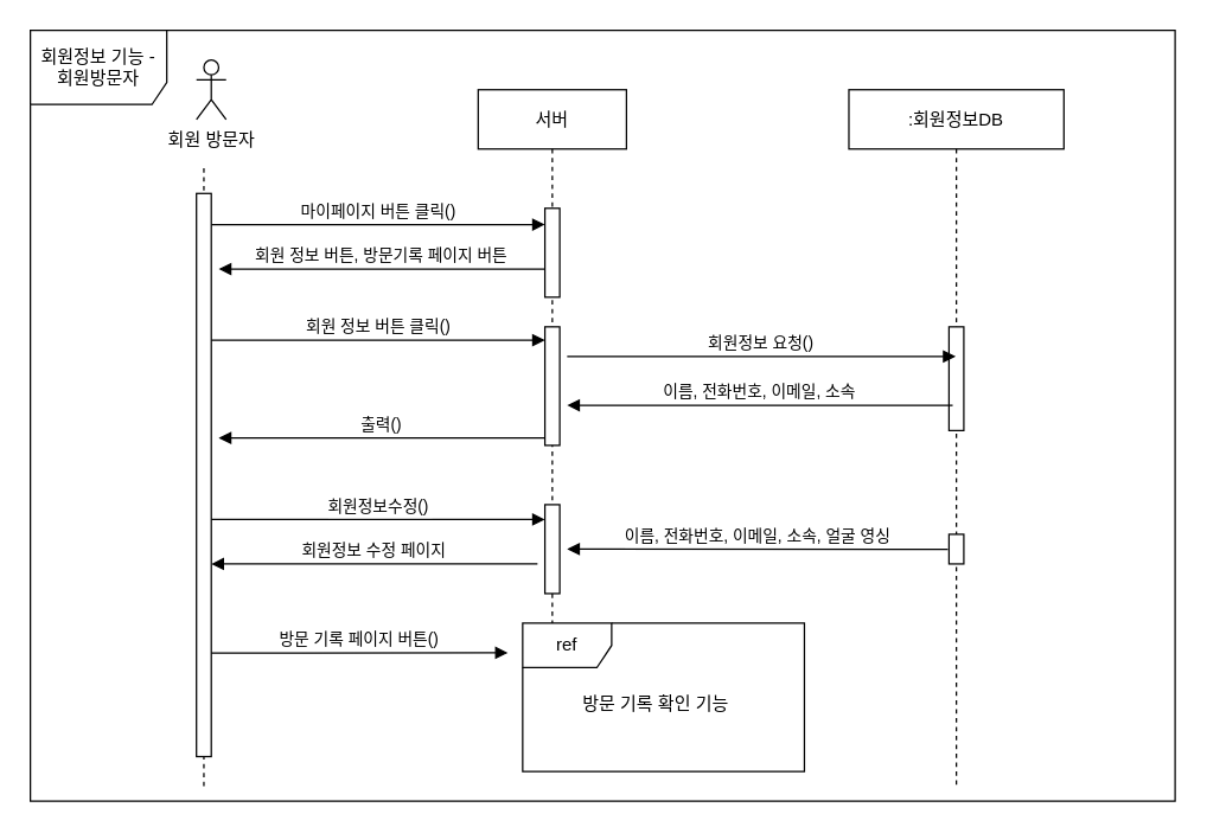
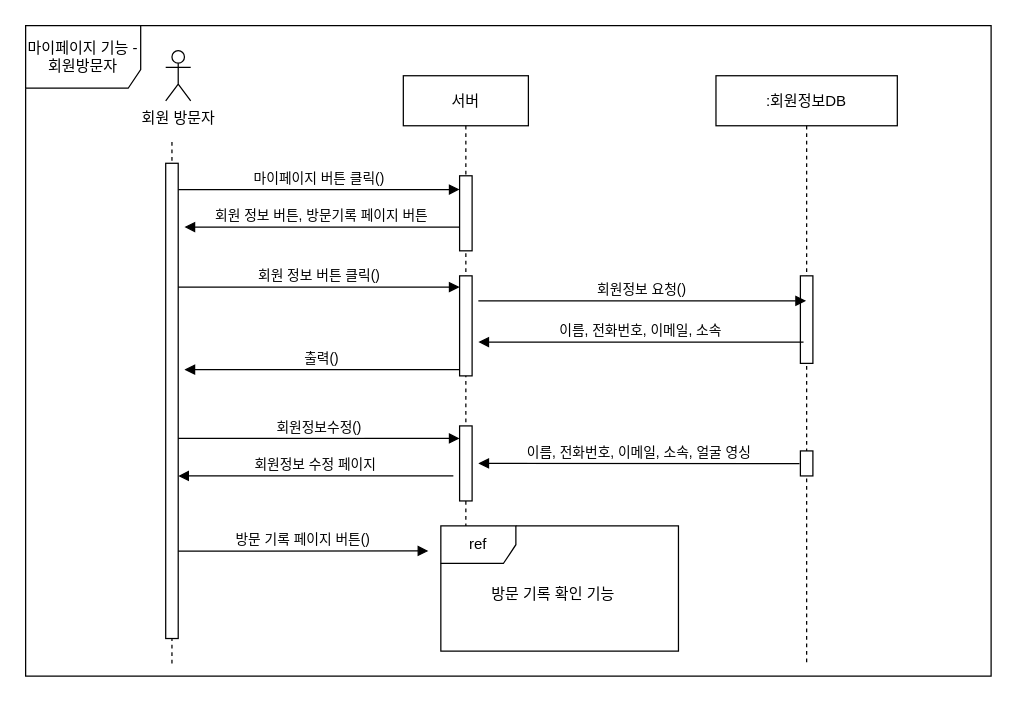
  <mxCell id="0" />
  <mxCell id="1" parent="0" />
  <mxCell id="2" value="서버" style="shape=umlLifeline;perimeter=lifelinePerimeter;container=1;collapsible=0;recursiveResize=0;rounded=0;shadow=0;strokeWidth=1;" parent="1" vertex="1"><mxGeometry x="322" y="60" width="100" height="360" as="geometry" /></mxCell>
  <mxCell id="3" value="" style="points=[];perimeter=orthogonalPerimeter;rounded=0;shadow=0;strokeWidth=1;" parent="2" vertex="1"><mxGeometry x="45" y="80" width="10" height="60" as="geometry" /></mxCell>
  <mxCell id="4" value="출력()" style="verticalAlign=bottom;endArrow=block;entryX=1;entryY=0;shadow=0;strokeWidth=1;" edge="1" parent="2"><mxGeometry relative="1" as="geometry"><mxPoint x="45" y="235" as="sourcePoint" /><mxPoint x="-175" y="235" as="targetPoint" /></mxGeometry></mxCell>
  <mxCell id="5" value="" style="points=[];perimeter=orthogonalPerimeter;rounded=0;shadow=0;strokeWidth=1;" vertex="1" parent="2"><mxGeometry x="45" y="160" width="10" height="80" as="geometry" /></mxCell>
  <mxCell id="6" value="마이페이지 버튼 클릭()" style="verticalAlign=bottom;endArrow=block;entryX=0;entryY=0;shadow=0;strokeWidth=1;" parent="1" edge="1"><mxGeometry relative="1" as="geometry"><mxPoint x="142" y="151" as="sourcePoint" /><mxPoint x="367" y="151" as="targetPoint" /></mxGeometry></mxCell>
  <mxCell id="7" value="회원 정보 버튼, 방문기록 페이지 버튼" style="verticalAlign=bottom;endArrow=block;entryX=1;entryY=0;shadow=0;strokeWidth=1;" parent="1" edge="1"><mxGeometry relative="1" as="geometry"><mxPoint x="367" y="181" as="sourcePoint" /><mxPoint x="147" y="181" as="targetPoint" /></mxGeometry></mxCell>
  <mxCell id="8" value="" style="endArrow=none;dashed=1;html=1;rounded=0;" edge="1" parent="1"><mxGeometry width="50" height="50" relative="1" as="geometry"><mxPoint x="137" y="530" as="sourcePoint" /><mxPoint x="137" y="110" as="targetPoint" /></mxGeometry></mxCell>
  <mxCell id="9" value="회원 방문자" style="shape=umlActor;verticalLabelPosition=bottom;verticalAlign=top;html=1;outlineConnect=0;" vertex="1" parent="1"><mxGeometry x="132" y="40" width="20" height="40" as="geometry" /></mxCell>
  <mxCell id="10" value="" style="points=[];perimeter=orthogonalPerimeter;rounded=0;shadow=0;strokeWidth=1;" parent="1" vertex="1"><mxGeometry x="132" y="130" width="10" height="380" as="geometry" /></mxCell>
  <mxCell id="11" value="회원 정보 버튼 클릭()" style="verticalAlign=bottom;endArrow=block;entryX=0;entryY=0;shadow=0;strokeWidth=1;" edge="1" parent="1"><mxGeometry relative="1" as="geometry"><mxPoint x="142" y="229" as="sourcePoint" /><mxPoint x="367" y="229" as="targetPoint" /></mxGeometry></mxCell>
  <mxCell id="12" value=":회원정보DB" style="shape=umlLifeline;perimeter=lifelinePerimeter;container=1;collapsible=0;recursiveResize=0;rounded=0;shadow=0;strokeWidth=1;" vertex="1" parent="1"><mxGeometry x="572" y="60" width="145" height="470" as="geometry" /></mxCell>
  <mxCell id="13" value="" style="points=[];perimeter=orthogonalPerimeter;rounded=0;shadow=0;strokeWidth=1;" vertex="1" parent="12"><mxGeometry x="67.5" y="160" width="10" height="70" as="geometry" /></mxCell>
  <mxCell id="14" value="이름, 전화번호, 이메일, 소속" style="verticalAlign=bottom;endArrow=block;shadow=0;strokeWidth=1;exitX=0.25;exitY=0.757;exitDx=0;exitDy=0;exitPerimeter=0;" edge="1" parent="12" source="13"><mxGeometry relative="1" as="geometry"><mxPoint x="45" y="213" as="sourcePoint" /><mxPoint x="-190" y="213" as="targetPoint" /></mxGeometry></mxCell>
  <mxCell id="15" value="" style="points=[];perimeter=orthogonalPerimeter;rounded=0;shadow=0;strokeWidth=1;" vertex="1" parent="12"><mxGeometry x="67.5" y="300" width="10" height="20" as="geometry" /></mxCell>
  <mxCell id="16" value="회원정보 요청()" style="verticalAlign=bottom;endArrow=block;shadow=0;strokeWidth=1;" edge="1" parent="1" target="12"><mxGeometry relative="1" as="geometry"><mxPoint x="382" y="240" as="sourcePoint" /><mxPoint x="527" y="241" as="targetPoint" /></mxGeometry></mxCell>
  <mxCell id="17" value="방문 기록 페이지 버튼()" style="verticalAlign=bottom;endArrow=block;shadow=0;strokeWidth=1;exitX=1;exitY=0.816;exitDx=0;exitDy=0;exitPerimeter=0;" edge="1" parent="1" source="10"><mxGeometry relative="1" as="geometry"><mxPoint x="152" y="440" as="sourcePoint" /><mxPoint x="342" y="440" as="targetPoint" /></mxGeometry></mxCell>
  <mxCell id="18" value="회원정보수정()" style="verticalAlign=bottom;endArrow=block;entryX=0;entryY=0;shadow=0;strokeWidth=1;" edge="1" parent="1"><mxGeometry relative="1" as="geometry"><mxPoint x="142" y="350" as="sourcePoint" /><mxPoint x="367" y="350" as="targetPoint" /></mxGeometry></mxCell>
  <mxCell id="19" value="" style="points=[];perimeter=orthogonalPerimeter;rounded=0;shadow=0;strokeWidth=1;" vertex="1" parent="1"><mxGeometry x="367" y="340" width="10" height="60" as="geometry" /></mxCell>
  <mxCell id="20" value="회원정보 수정 페이지" style="verticalAlign=bottom;endArrow=block;entryX=1;entryY=0;shadow=0;strokeWidth=1;" edge="1" parent="1"><mxGeometry relative="1" as="geometry"><mxPoint x="362" y="380" as="sourcePoint" /><mxPoint x="142" y="380" as="targetPoint" /></mxGeometry></mxCell>
  <mxCell id="21" value="이름, 전화번호, 이메일, 소속, 얼굴 영싱" style="verticalAlign=bottom;endArrow=block;shadow=0;strokeWidth=1;exitX=-0.07;exitY=0.51;exitDx=0;exitDy=0;exitPerimeter=0;" edge="1" parent="1" source="15"><mxGeometry relative="1" as="geometry"><mxPoint x="617.5" y="370" as="sourcePoint" /><mxPoint x="382" y="370" as="targetPoint" /></mxGeometry></mxCell>
  <mxCell id="22" value="ref" style="shape=umlFrame;whiteSpace=wrap;html=1;" vertex="1" parent="1"><mxGeometry x="352" y="420" width="190" height="100" as="geometry" /></mxCell>
  <mxCell id="23" value="방문 기록 확인 기능" style="text;html=1;strokeColor=none;fillColor=none;align=center;verticalAlign=middle;whiteSpace=wrap;rounded=0;" vertex="1" parent="1"><mxGeometry x="387" y="460" width="110" height="30" as="geometry" /></mxCell>
- <mxCell id="24" value="회원정보 기능 - 회원방문자" style="shape=umlFrame;whiteSpace=wrap;html=1;fillColor=default;width=92;height=50;" vertex="1" parent="1"><mxGeometry x="20" y="20" width="772" height="520" as="geometry" /></mxCell>
+ <mxCell id="24" value="마이페이지 기능 - 회원방문자" style="shape=umlFrame;whiteSpace=wrap;html=1;fillColor=default;width=92;height=50;" vertex="1" parent="1"><mxGeometry x="20" y="20" width="772" height="520" as="geometry" /></mxCell>
